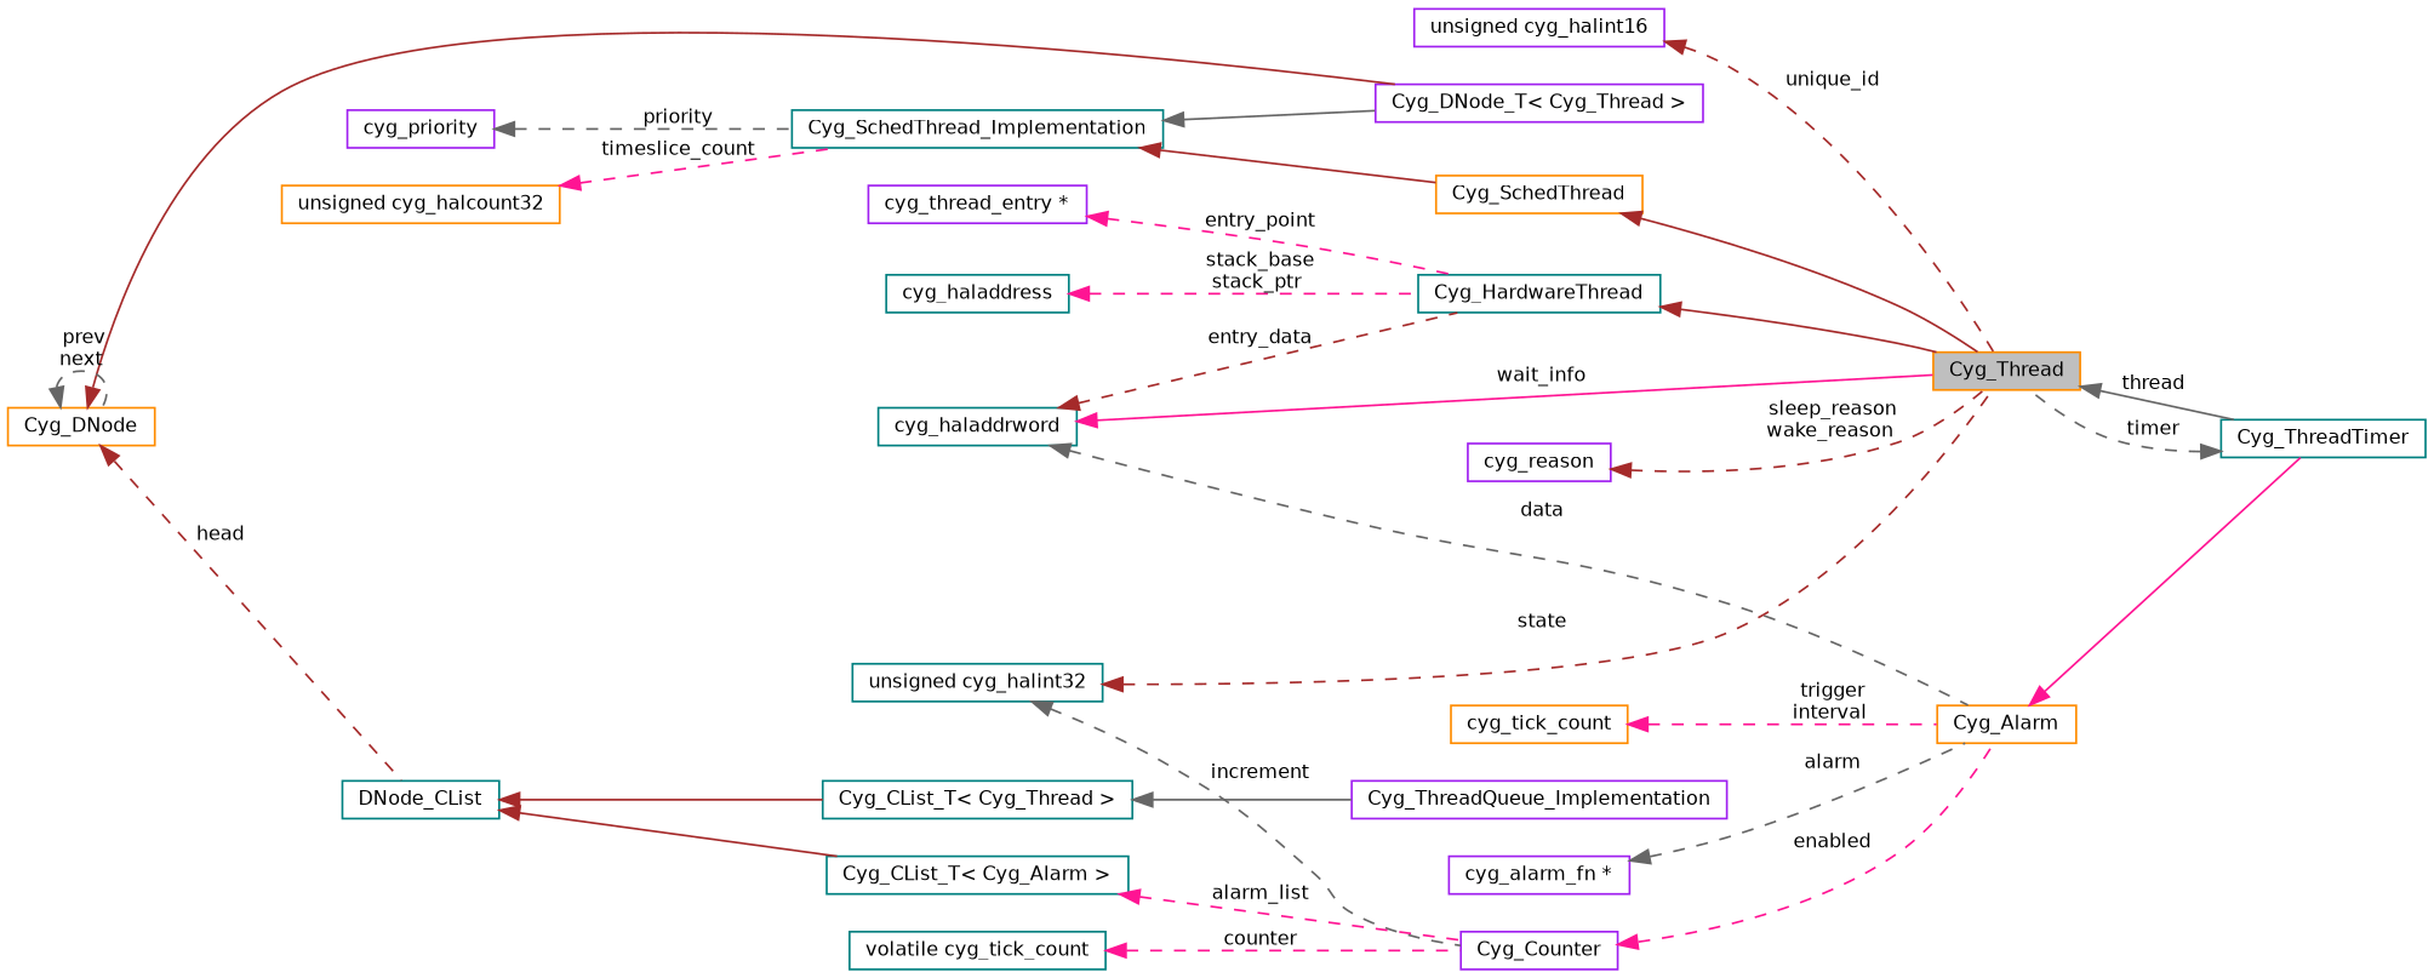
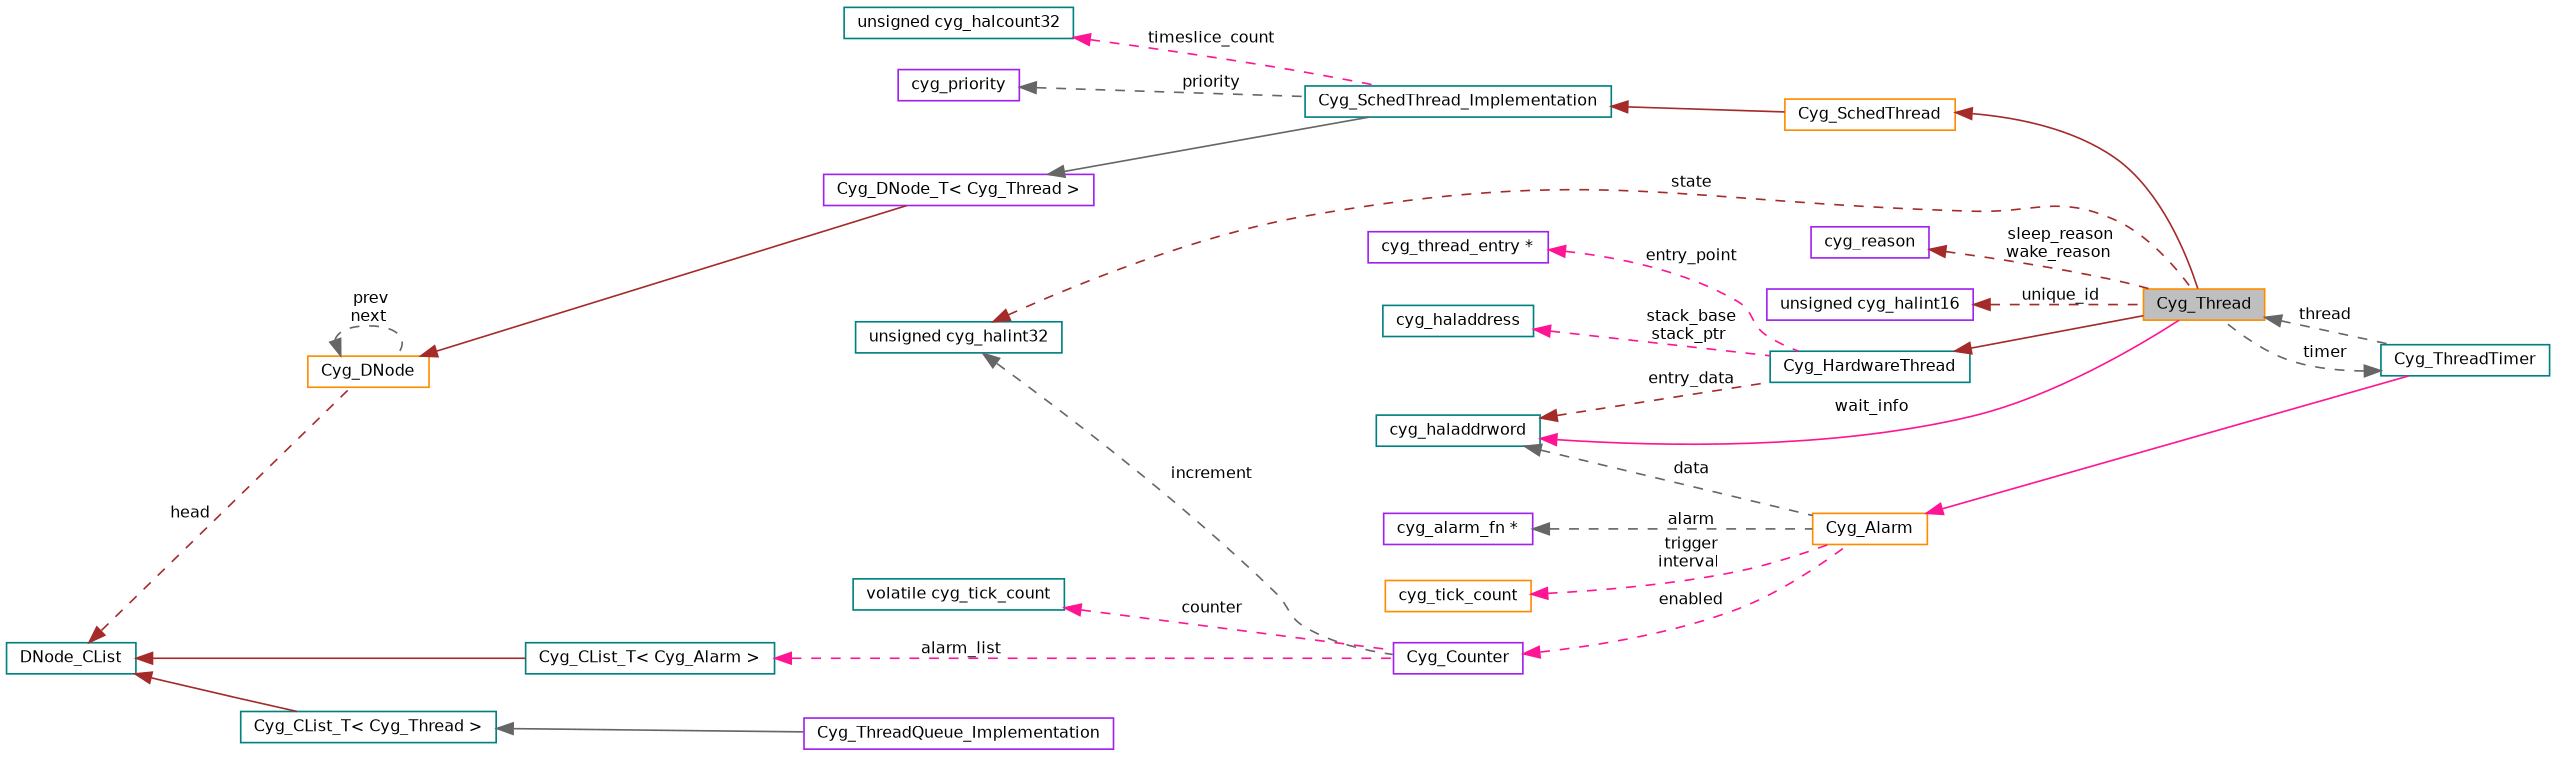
  digraph {
    rankdir=LR
    node [color=teal fillcolor=white fontname=Helvetica fontsize=10 shape=record style=filled]
    edge [color=brown dir=back fontname=Helvetica fontsize=10 labelfontname=Helvetica labelfontsize=10 style=dashed]
    n1 [color=darkorange fillcolor=grey75 fontcolor=black height=0.2 label=Cyg_Thread width=0.4]
    n2 [height=0.2 label=Cyg_ThreadTimer width=0.4]
    n3 [height=0.2 label=Cyg_HardwareThread width=0.4]
    n4 [color=purple height=0.2 label="cyg_thread_entry *" width=0.4]
    n5 [height=0.2 label=cyg_haladdrword width=0.4]
    n6 [color=darkorange height=0.2 label=Cyg_Alarm width=0.4]
    n7 [height=0.2 label="unsigned cyg_halint32" width=0.4]
    n8 [color=purple height=0.2 label=Cyg_Counter width=0.4]
    n9 [height=0.2 label=cyg_haladdress width=0.4]
    n10 [color=darkorange height=0.2 label=Cyg_SchedThread width=0.4]
    n11 [height=0.2 label=Cyg_SchedThread_Implementation width=0.4]
    n12 [color=purple height=0.2 label="Cyg_DNode_T\< Cyg_Thread \>" width=0.4]
    n13 [color=darkorange height=0.2 label=Cyg_DNode width=0.4]
    n14 [height=0.2 label=DNode_CList width=0.4]
    n15 [height=0.2 label="Cyg_CList_T\< Cyg_Thread \>" width=0.4]
    n16 [height=0.2 label="Cyg_CList_T\< Cyg_Alarm \>" width=0.4]
-   n17 [color=darkorange height=0.2 label="unsigned cyg_halcount32" width=0.4]
+   n17 [height=0.2 label="unsigned cyg_halcount32" width=0.4]
    n18 [color=purple height=0.2 label=cyg_priority width=0.4]
    n19 [color=purple height=0.2 label=Cyg_ThreadQueue_Implementation width=0.4]
    n20 [color=purple height=0.2 label="cyg_alarm_fn *" width=0.4]
    n21 [color=darkorange height=0.2 label=cyg_tick_count width=0.4]
    n22 [height=0.2 label="volatile cyg_tick_count" width=0.4]
    n23 [color=purple height=0.2 label=cyg_reason width=0.4]
    n24 [color=purple height=0.2 label="unsigned cyg_halint16" width=0.4]
-   n1 -> n2 [color=gray40 label=" thread" style=solid]
+   n1 -> n2 [color=gray40 label=" thread"]
    n2 -> n1 [color=gray40 label=" timer"]
    n3 -> n1 [style=solid]
    n4 -> n3 [color=deeppink label=" entry_point"]
    n5 -> n1 [color=deeppink label=" wait_info" style=solid]
    n5 -> n3 [label=" entry_data"]
    n5 -> n6 [color=gray40 label=" data"]
    n6 -> n2 [color=deeppink style=solid]
    n7 -> n1 [label=" state"]
    n7 -> n8 [color=gray40 label=" increment"]
    n8 -> n6 [color=deeppink label=" enabled"]
    n9 -> n3 [color=deeppink label=" stack_base\nstack_ptr"]
    n10 -> n1 [style=solid]
    n11 -> n10 [style=solid]
-   n11 -> n12 [color=gray40 style=solid]
+   n12 -> n11 [color=gray40 style=solid]
    n13 -> n12 [style=solid]
    n13 -> n13 [color=gray40 label=" prev\nnext"]
-   n13 -> n14 [label=" head"]
+   n14 -> n13 [label=" head"]
    n14 -> n15 [style=solid]
    n14 -> n16 [style=solid]
    n15 -> n19 [color=gray40 style=solid]
    n16 -> n8 [color=deeppink label=" alarm_list"]
    n17 -> n11 [color=deeppink label=" timeslice_count"]
    n18 -> n11 [color=gray40 label=" priority"]
    n20 -> n6 [color=gray40 label=" alarm"]
    n21 -> n6 [color=deeppink label=" trigger\ninterval"]
    n22 -> n8 [color=deeppink label=" counter"]
    n23 -> n1 [label=" sleep_reason\nwake_reason"]
    n24 -> n1 [label=" unique_id"]
  }
